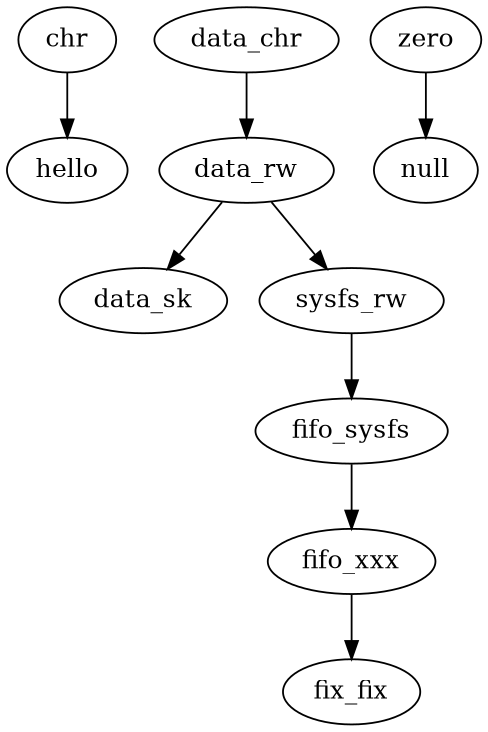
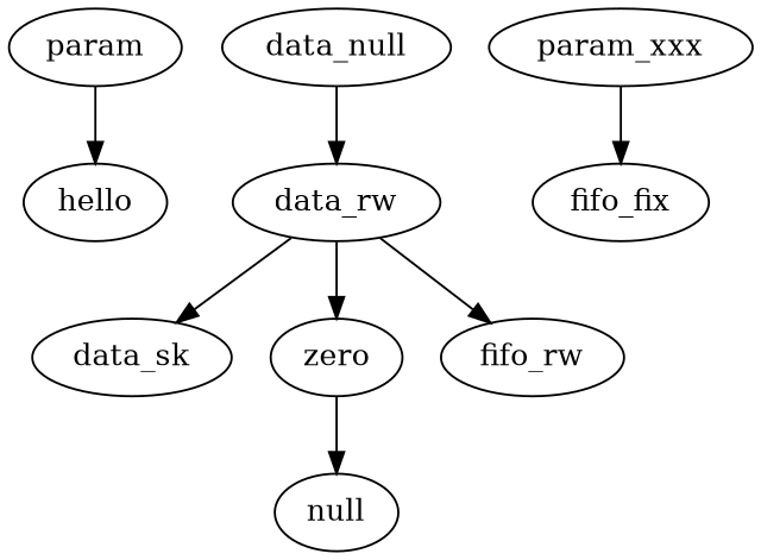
  digraph {
-   param [label=chr]
+   param
    hello
-   data_chr
+   data_chr [label=data_null]
    data_rw
    data_sk
    zero
-   fifo_rw [label=sysfs_rw]
+   fifo_rw
    null
-   fifo_sysfs
-   fifo_xxx
-   fifo_fix [label=fix_fix]
+   fifo_xxx [label=param_xxx]
+   fifo_fix
    param -> hello
    data_chr -> data_rw
    data_rw -> data_sk
+   data_rw -> zero
    data_rw -> fifo_rw
    zero -> null
-   fifo_rw -> fifo_sysfs
-   fifo_sysfs -> fifo_xxx
    fifo_xxx -> fifo_fix
  }
